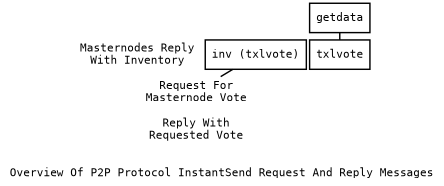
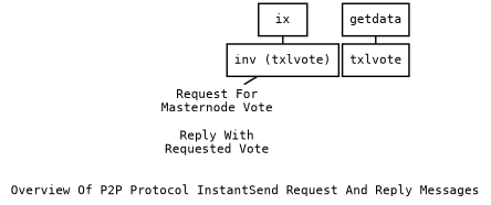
  digraph {
    fontname="DejaVu Sans Mono"
    label="Overview Of P2P Protocol InstantSend Request And Reply Messages"
    nodesep=0.05
    penwidth=1.75
    rankdir=TB
    ranksep=0.1
    splines=false
    node [fontname="DejaVu Sans Mono" penwidth=1.75 shape=box]
    edge [dir=none fontname="DejaVu Sans Mono" penwidth=1.75]
-   n1 [label="Masternodes Reply\nWith Inventory" shape=none]
    n2 [label="Request For\nMasternode Vote" shape=none]
    n3 [label="Reply With\nRequested Vote" shape=none]
+   ix
    "inv (txlvote)"
    getdata
    txlvote
    subgraph sub_1 {
-     n1
      n2
      n3
    }
-   n1 -> n2 [style=invis]
    n2 -> n3 [style=invis]
+   ix -> "inv (txlvote)"
    "inv (txlvote)" -> n2
    getdata -> txlvote
  }
